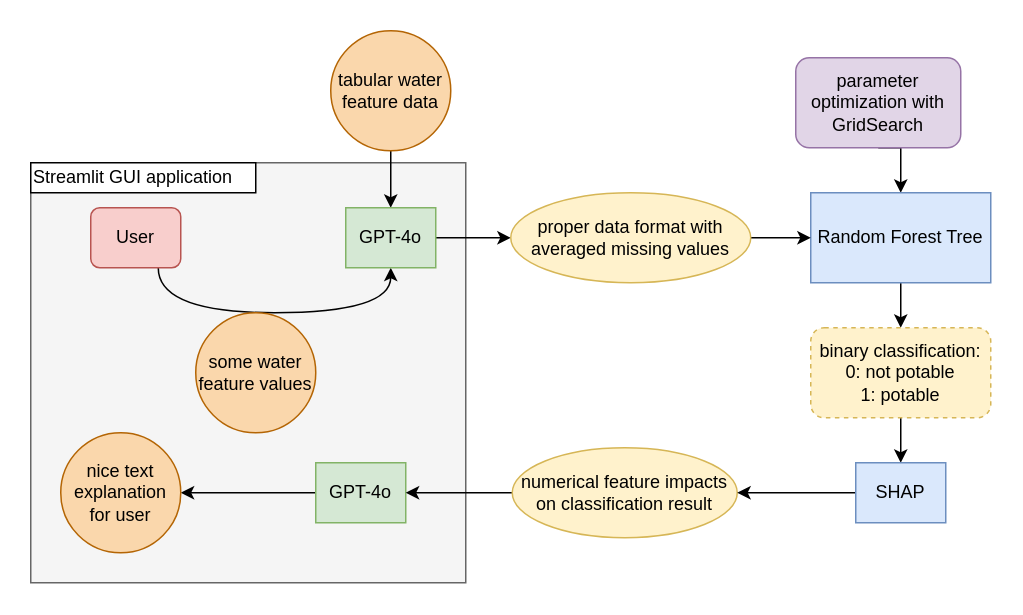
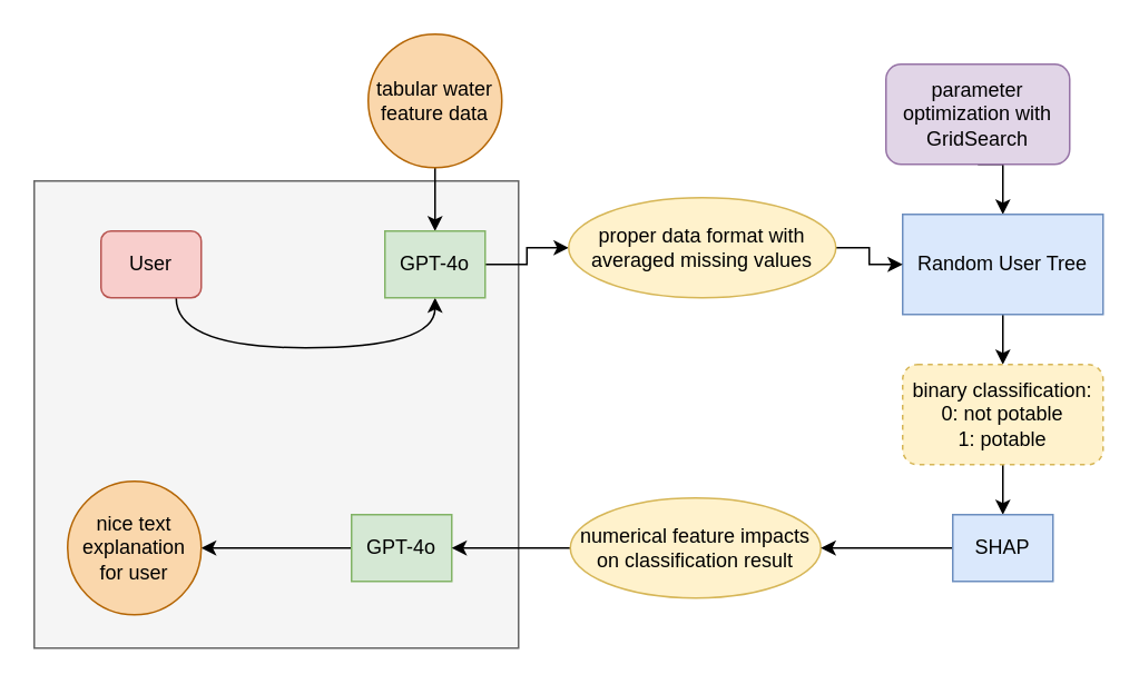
  <mxCell id="0" />
  <mxCell id="1" parent="0" />
  <mxCell id="2" value="" style="rounded=0;whiteSpace=wrap;html=1;fillColor=#f5f5f5;fontColor=#333333;strokeColor=#666666;" vertex="1" parent="1"><mxGeometry x="20" y="108" width="290" height="280" as="geometry" /></mxCell>
- <mxCell id="3" value="&lt;div align=&quot;left&quot;&gt;Streamlit GUI application&lt;/div&gt;" style="rounded=0;whiteSpace=wrap;html=1;align=left;" vertex="1" parent="1"><mxGeometry x="20" y="108" width="150" height="20" as="geometry" /></mxCell>
  <mxCell id="4" style="edgeStyle=orthogonalEdgeStyle;rounded=0;orthogonalLoop=1;jettySize=auto;html=1;exitX=0.5;exitY=1;exitDx=0;exitDy=0;entryX=0.5;entryY=0;entryDx=0;entryDy=0;" edge="1" parent="1" source="5" target="9"><mxGeometry relative="1" as="geometry" /></mxCell>
  <mxCell id="5" value="parameter optimization with GridSearch" style="rounded=1;whiteSpace=wrap;html=1;fillColor=#e1d5e7;strokeColor=#9673a6;" vertex="1" parent="1"><mxGeometry x="530" y="38" width="110" height="60" as="geometry" /></mxCell>
  <mxCell id="6" style="edgeStyle=orthogonalEdgeStyle;rounded=0;orthogonalLoop=1;jettySize=auto;html=1;exitX=0.5;exitY=1;exitDx=0;exitDy=0;entryX=0.5;entryY=0;entryDx=0;entryDy=0;" edge="1" parent="1" source="7" target="15"><mxGeometry relative="1" as="geometry" /></mxCell>
  <mxCell id="7" value="tabular water feature data" style="ellipse;whiteSpace=wrap;html=1;aspect=fixed;fillColor=#fad7ac;strokeColor=#b46504;" vertex="1" parent="1"><mxGeometry x="220" y="20" width="80" height="80" as="geometry" /></mxCell>
  <mxCell id="8" style="edgeStyle=orthogonalEdgeStyle;rounded=0;orthogonalLoop=1;jettySize=auto;html=1;exitX=0.5;exitY=1;exitDx=0;exitDy=0;entryX=0.5;entryY=0;entryDx=0;entryDy=0;" edge="1" parent="1" source="9" target="11"><mxGeometry relative="1" as="geometry" /></mxCell>
- <mxCell id="9" value="Random Forest Tree" style="rounded=0;whiteSpace=wrap;html=1;fillColor=#dae8fc;strokeColor=#6c8ebf;" vertex="1" parent="1"><mxGeometry x="540" y="128" width="120" height="60" as="geometry" /></mxCell>
+ <mxCell id="9" value="Random User Tree" style="rounded=0;whiteSpace=wrap;html=1;fillColor=#dae8fc;strokeColor=#6c8ebf;" vertex="1" parent="1"><mxGeometry x="540" y="128" width="120" height="60" as="geometry" /></mxCell>
  <mxCell id="10" style="edgeStyle=orthogonalEdgeStyle;rounded=0;orthogonalLoop=1;jettySize=auto;html=1;exitX=0.5;exitY=1;exitDx=0;exitDy=0;entryX=0.5;entryY=0;entryDx=0;entryDy=0;" edge="1" parent="1" source="11" target="24"><mxGeometry relative="1" as="geometry" /></mxCell>
  <mxCell id="11" value="binary classification:&lt;br&gt;0: not potable&lt;br&gt;1: potable" style="rounded=1;whiteSpace=wrap;html=1;fillColor=#fff2cc;strokeColor=#d6b656;dashed=1;" vertex="1" parent="1"><mxGeometry x="540" y="218" width="120" height="60" as="geometry" /></mxCell>
  <mxCell id="12" style="edgeStyle=orthogonalEdgeStyle;rounded=0;orthogonalLoop=1;jettySize=auto;html=1;exitX=0.75;exitY=1;exitDx=0;exitDy=0;entryX=0.5;entryY=1;entryDx=0;entryDy=0;curved=1;" edge="1" parent="1" source="13" target="15"><mxGeometry relative="1" as="geometry"><Array as="points"><mxPoint x="105" y="208" /><mxPoint x="260" y="208" /></Array></mxGeometry></mxCell>
  <mxCell id="13" value="User" style="whiteSpace=wrap;html=1;fillColor=#f8cecc;strokeColor=#b85450;rounded=1;" vertex="1" parent="1"><mxGeometry y="138" width="60" height="40" as="geometry" x="60" /></mxCell>
  <mxCell id="14" style="edgeStyle=orthogonalEdgeStyle;rounded=0;orthogonalLoop=1;jettySize=auto;html=1;exitX=1;exitY=0.5;exitDx=0;exitDy=0;entryX=0;entryY=0.5;entryDx=0;entryDy=0;" edge="1" parent="1" source="15" target="18"><mxGeometry relative="1" as="geometry" /></mxCell>
  <mxCell id="15" value="GPT-4o" style="rounded=0;whiteSpace=wrap;html=1;fillColor=#d5e8d4;strokeColor=#82b366;" vertex="1" parent="1"><mxGeometry x="230" y="138" width="60" height="40" as="geometry" /></mxCell>
- <mxCell id="16" value="some water&lt;br&gt;feature values" style="ellipse;whiteSpace=wrap;html=1;fillColor=#fad7ac;strokeColor=#b46504;" vertex="1" parent="1"><mxGeometry x="130" y="208" width="80" height="80" as="geometry" /></mxCell>
  <mxCell id="17" style="edgeStyle=orthogonalEdgeStyle;rounded=0;orthogonalLoop=1;jettySize=auto;html=1;exitX=1;exitY=0.5;exitDx=0;exitDy=0;entryX=0;entryY=0.5;entryDx=0;entryDy=0;" edge="1" parent="1" source="18" target="9"><mxGeometry relative="1" as="geometry" /></mxCell>
- <mxCell id="18" value="proper data format with averaged missing values" style="ellipse;whiteSpace=wrap;html=1;fillColor=#fff2cc;strokeColor=#d6b656;" vertex="1" parent="1"><mxGeometry x="340" y="128" width="160" height="60" as="geometry" /></mxCell>
+ <mxCell id="18" value="proper data format with averaged missing values" style="ellipse;whiteSpace=wrap;html=1;fillColor=#fff2cc;strokeColor=#d6b656;" vertex="1" parent="1"><mxGeometry x="340" y="118" width="160" height="60" as="geometry" /></mxCell>
  <mxCell id="19" value="" style="edgeStyle=orthogonalEdgeStyle;rounded=0;orthogonalLoop=1;jettySize=auto;html=1;" edge="1" parent="1" source="20" target="25"><mxGeometry relative="1" as="geometry" /></mxCell>
  <mxCell id="20" value="GPT-4o" style="rounded=0;whiteSpace=wrap;html=1;fillColor=#d5e8d4;strokeColor=#82b366;" vertex="1" parent="1"><mxGeometry x="210" y="308" width="60" height="40" as="geometry" /></mxCell>
  <mxCell id="21" style="edgeStyle=orthogonalEdgeStyle;rounded=0;orthogonalLoop=1;jettySize=auto;html=1;exitX=0;exitY=0.5;exitDx=0;exitDy=0;entryX=1;entryY=0.5;entryDx=0;entryDy=0;" edge="1" parent="1" source="22" target="20"><mxGeometry relative="1" as="geometry" /></mxCell>
  <mxCell id="22" value="numerical feature impacts on classification result" style="ellipse;whiteSpace=wrap;html=1;fillColor=#fff2cc;strokeColor=#d6b656;" vertex="1" parent="1"><mxGeometry x="341" y="298" width="150" height="60" as="geometry" /></mxCell>
  <mxCell id="23" style="edgeStyle=orthogonalEdgeStyle;rounded=0;orthogonalLoop=1;jettySize=auto;html=1;exitX=0;exitY=0.5;exitDx=0;exitDy=0;entryX=1;entryY=0.5;entryDx=0;entryDy=0;" edge="1" parent="1" source="24" target="22"><mxGeometry relative="1" as="geometry" /></mxCell>
  <mxCell id="24" value="SHAP" style="rounded=0;whiteSpace=wrap;html=1;fillColor=#dae8fc;strokeColor=#6c8ebf;" vertex="1" parent="1"><mxGeometry x="570" y="308" width="60" height="40" as="geometry" /></mxCell>
  <mxCell id="25" value="nice text&lt;br&gt;explanation for user" style="ellipse;whiteSpace=wrap;html=1;aspect=fixed;fillColor=#fad7ac;strokeColor=#b46504;" vertex="1" parent="1"><mxGeometry x="40" y="288" width="80" height="80" as="geometry" /></mxCell>
